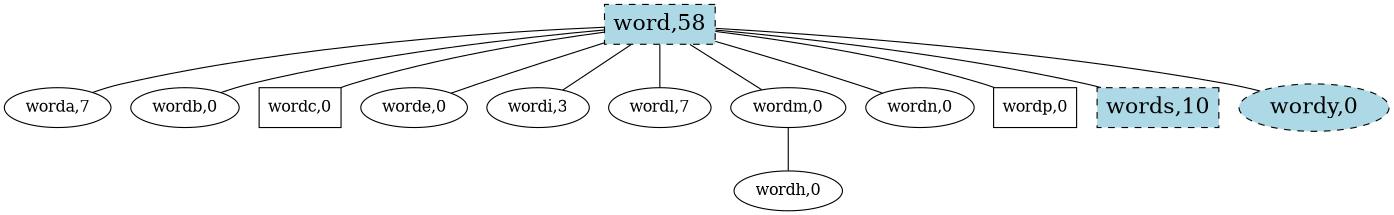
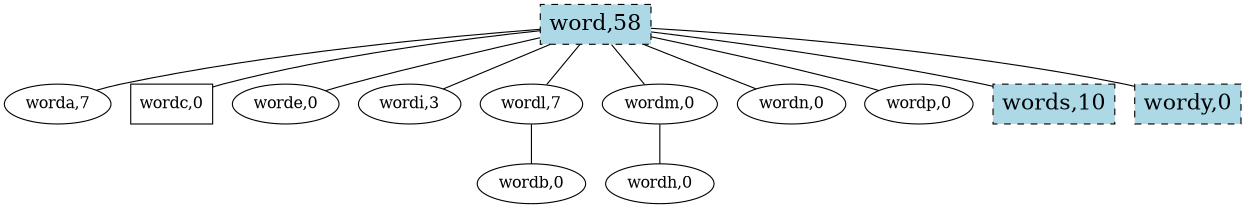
  graph {
    n1 [fillcolor=lightblue fontsize=20.0 label="word,58" shape=box style="filled,dashed"]
    n2 [label="worda,7"]
    n3 [label="wordb,0"]
    n4 [label="wordc,0" shape=box]
    n5 [label="worde,0"]
    n6 [label="wordi,3"]
    n7 [label="wordl,7"]
    n8 [label="wordm,0"]
    n9 [label="wordn,0"]
-   n10 [label="wordp,0" shape=box]
+   n10 [label="wordp,0"]
    n11 [fillcolor=lightblue fontsize=20.0 label="words,10" shape=box style="filled,dashed"]
-   n12 [fillcolor=lightblue fontsize=20.0 label="wordy,0" shape=ellipse style="filled,dashed"]
+   n12 [fillcolor=lightblue fontsize=20.0 label="wordy,0" shape=box style="filled,dashed"]
    n13 [label="wordh,0"]
    n1 -- n2
-   n1 -- n3
+   n7 -- n3
    n1 -- n4
    n1 -- n5
    n1 -- n6
    n1 -- n7
    n1 -- n8
    n1 -- n9
    n1 -- n10
    n1 -- n11
    n1 -- n12
    n8 -- n13
  }
